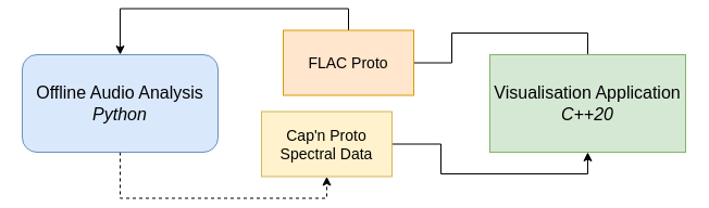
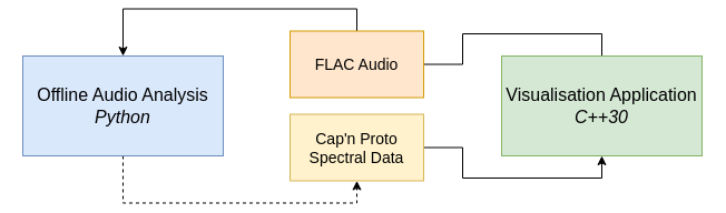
  <mxCell id="0" />
  <mxCell id="1" parent="0" />
  <mxCell id="2" style="edgeStyle=orthogonalEdgeStyle;rounded=0;orthogonalLoop=1;jettySize=auto;html=1;exitX=0.5;exitY=1;exitDx=0;exitDy=0;entryX=0.5;entryY=1;entryDx=0;entryDy=0;dashed=1;" edge="1" parent="1" source="3" target="5"><mxGeometry relative="1" as="geometry" /></mxCell>
- <mxCell id="3" value="&lt;font style=&quot;font-size: 16px;&quot;&gt;Offline Audio Analysis&lt;br&gt;&lt;i&gt;Python&lt;/i&gt;&lt;/font&gt;" style="whiteSpace=wrap;html=1;fillColor=#dae8fc;strokeColor=#6c8ebf;rounded=1;" vertex="1" parent="1"><mxGeometry x="20" y="43" width="180" height="90" as="geometry" /></mxCell>
+ <mxCell id="3" value="&lt;font style=&quot;font-size: 16px;&quot;&gt;Offline Audio Analysis&lt;br&gt;&lt;i&gt;Python&lt;/i&gt;&lt;/font&gt;" style="rounded=0;whiteSpace=wrap;html=1;fillColor=#dae8fc;strokeColor=#6c8ebf;" vertex="1" parent="1"><mxGeometry x="20" y="43" width="180" height="90" as="geometry" /></mxCell>
  <mxCell id="4" style="edgeStyle=orthogonalEdgeStyle;rounded=0;orthogonalLoop=1;jettySize=auto;html=1;exitX=1;exitY=0.5;exitDx=0;exitDy=0;entryX=0.5;entryY=1;entryDx=0;entryDy=0;" edge="1" parent="1" source="5" target="9"><mxGeometry relative="1" as="geometry" /></mxCell>
- <mxCell id="5" value="&lt;font style=&quot;font-size: 14px;&quot;&gt;Cap'n Proto Spectral Data&lt;/font&gt;" style="rounded=0;whiteSpace=wrap;html=1;fillColor=#fff2cc;strokeColor=#d6b656;" vertex="1" parent="1"><mxGeometry x="240" y="95.5" width="120" height="60" as="geometry" /></mxCell>
+ <mxCell id="5" value="&lt;font style=&quot;font-size: 14px;&quot;&gt;Cap'n Proto Spectral Data&lt;/font&gt;" style="rounded=0;whiteSpace=wrap;html=1;fillColor=#fff2cc;strokeColor=#d6b656;" vertex="1" parent="1"><mxGeometry x="260" y="95.5" width="120" height="60" as="geometry" /></mxCell>
  <mxCell id="6" style="edgeStyle=orthogonalEdgeStyle;rounded=0;orthogonalLoop=1;jettySize=auto;html=1;exitX=0.5;exitY=0;exitDx=0;exitDy=0;entryX=0.5;entryY=0;entryDx=0;entryDy=0;" edge="1" parent="1" source="8" target="3"><mxGeometry relative="1" as="geometry" /></mxCell>
  <mxCell id="7" style="edgeStyle=orthogonalEdgeStyle;rounded=0;orthogonalLoop=1;jettySize=auto;html=1;exitX=1;exitY=0.5;exitDx=0;exitDy=0;entryX=0.5;entryY=0;entryDx=0;entryDy=0;endArrow=none;" edge="1" parent="1" source="8" target="9"><mxGeometry relative="1" as="geometry" /></mxCell>
- <mxCell id="8" value="&lt;font style=&quot;font-size: 14px;&quot;&gt;FLAC Proto&lt;/font&gt;" style="rounded=0;whiteSpace=wrap;html=1;fillColor=#ffe6cc;strokeColor=#d79b00;" vertex="1" parent="1"><mxGeometry x="260" y="20.5" width="120" height="60" as="geometry" /></mxCell>
- <mxCell id="9" value="&lt;font style=&quot;font-size: 16px;&quot;&gt;Visualisation Application&lt;br&gt;&lt;i&gt;C++20&lt;/i&gt;&lt;/font&gt;" style="rounded=0;whiteSpace=wrap;html=1;fillColor=#d5e8d4;strokeColor=#82b366;" vertex="1" parent="1"><mxGeometry x="450" y="43" width="180" height="90" as="geometry" /></mxCell>
+ <mxCell id="8" value="&lt;font style=&quot;font-size: 14px;&quot;&gt;FLAC Audio&lt;/font&gt;" style="rounded=0;whiteSpace=wrap;html=1;fillColor=#ffe6cc;strokeColor=#d79b00;" vertex="1" parent="1"><mxGeometry x="260" y="20.5" width="120" height="60" as="geometry" /></mxCell>
+ <mxCell id="9" value="&lt;font style=&quot;font-size: 16px;&quot;&gt;Visualisation Application&lt;br&gt;&lt;i&gt;C++30&lt;/i&gt;&lt;/font&gt;" style="rounded=0;whiteSpace=wrap;html=1;fillColor=#d5e8d4;strokeColor=#82b366;" vertex="1" parent="1"><mxGeometry x="450" y="43" width="180" height="90" as="geometry" /></mxCell>
